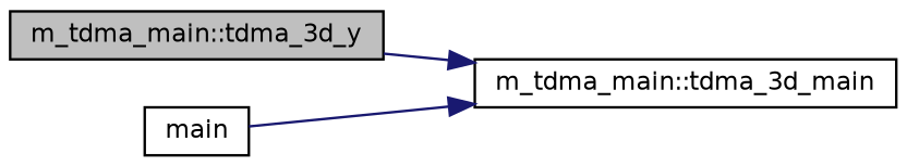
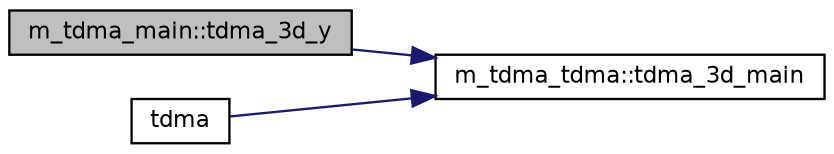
  digraph {
    rankdir=RL
    node [color=black fillcolor=white fontname=Helvetica fontsize=10 shape=record style=filled]
    edge [color=midnightblue dir=back fontname=Helvetica fontsize=10 labelfontname=Helvetica labelfontsize=10 style=solid]
    n1 [fillcolor=grey75 fontcolor=black height=0.2 label="m_tdma_main::tdma_3d_y" width=0.4]
-   n2 [height=0.2 label="m_tdma_main::tdma_3d_main" width=0.4]
-   n3 [height=0.2 label=main width=0.4]
+   n2 [height=0.2 label="m_tdma_tdma::tdma_3d_main" width=0.4]
+   n3 [height=0.2 label=tdma width=0.4]
    n2 -> n1
    n2 -> n3
  }
